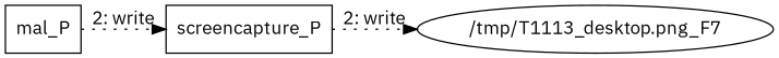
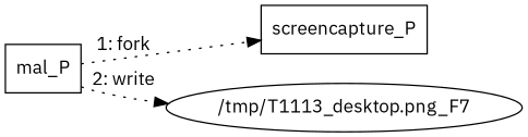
  digraph {
    engine=neato
    fixedsize=false
    fontname="IBM Plex Sans"
    fontsize=10
    nodesep=0.3
    rankdir=LR
    ranksep=0
    splines=true
    node [fontname="IBM Plex Sans" node_type=Process shape=box]
    edge [color=black fontname="IBM Plex Sans" style=dotted]
    mal_P
    screencapture_P
    n3 [label="/tmp/T1113_desktop.png_F7" node_type=File shape=ellipse]
-   mal_P -> screencapture_P [label="2: write"]
-   screencapture_P -> n3 [label="2: write"]
+   mal_P -> screencapture_P [label="1: fork"]
+   mal_P -> n3 [label="2: write"]
  }
